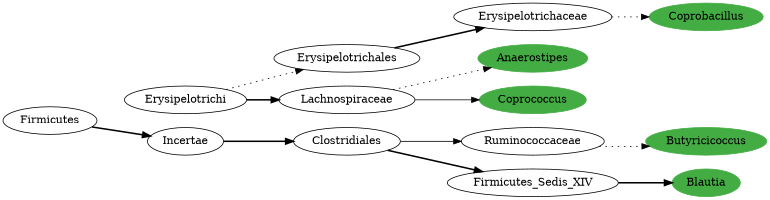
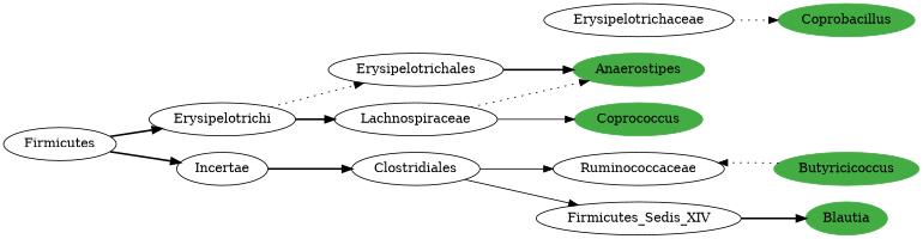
  digraph {
    rankdir=LR
    edge [style=bold]
    n1 [color="#43AC43" label=Coprobacillus style=filled]
    n2 [label=Erysipelotrichaceae]
    n3 [label=Erysipelotrichales]
    n4 [label=Erysipelotrichi]
    n5 [label=Lachnospiraceae]
    n6 [label=Firmicutes]
    n7 [label=Incertae]
    n8 [label=Clostridiales]
    n9 [color="#43AC43" label=Anaerostipes style=filled]
    n10 [color="#43AC43" label=Coprococcus style=filled]
    n11 [label=Ruminococcaceae]
    n12 [label=Firmicutes_Sedis_XIV]
    n13 [color="#43AC43" label=Butyricicoccus style=filled]
    n14 [color="#43AC43" label=Blautia style=filled]
    n2 -> n1 [style=dotted]
-   n3 -> n2
+   n3 -> n9
    n4 -> n3 [style=dotted]
    n4 -> n5
    n5 -> n9 [style=dotted]
    n5 -> n10 [style=solid]
+   n6 -> n4
    n6 -> n7
    n7 -> n8
    n8 -> n11 [style=solid]
-   n8 -> n12
-   n11 -> n13 [style=dotted]
+   n8 -> n12 [style=solid]
+   n13 -> n11 [style=dotted]
    n12 -> n14
  }
